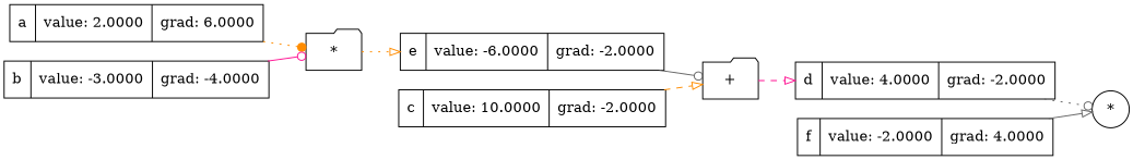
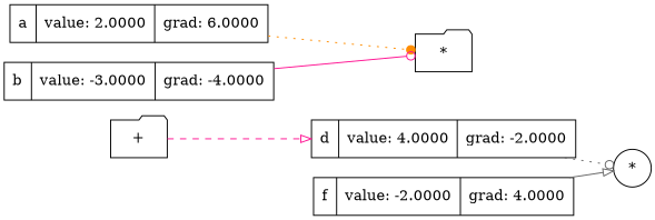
  digraph {
    rankdir=LR
    node [shape=record]
    edge [arrowhead=onormal color=gray40 style=dotted]
    n1 [label="*" shape=circle]
    n2 [label="{d | value: 4.0000 | grad: -2.0000 }"]
    n3 [label="{f | value: -2.0000 | grad: 4.0000 }"]
    n4 [label="+" shape=folder]
-   n5 [label="{e | value: -6.0000 | grad: -2.0000 }"]
-   n6 [label="{c | value: 10.0000 | grad: -2.0000 }"]
    n7 [label="*" shape=folder]
    n8 [label="{a | value: 2.0000 | grad: 6.0000 }"]
    n9 [label="{b | value: -3.0000 | grad: -4.0000 }"]
    n2 -> n1 [arrowhead=odot]
    n3 -> n1 [style=solid]
    n4 -> n2 [color=deeppink style=dashed]
-   n5 -> n4 [arrowhead=odot style=solid]
-   n6 -> n4 [color=darkorange style=dashed]
-   n7 -> n5 [color=darkorange]
    n8 -> n7 [arrowhead=dot color=darkorange]
    n9 -> n7 [arrowhead=odot color=deeppink style=solid]
  }
